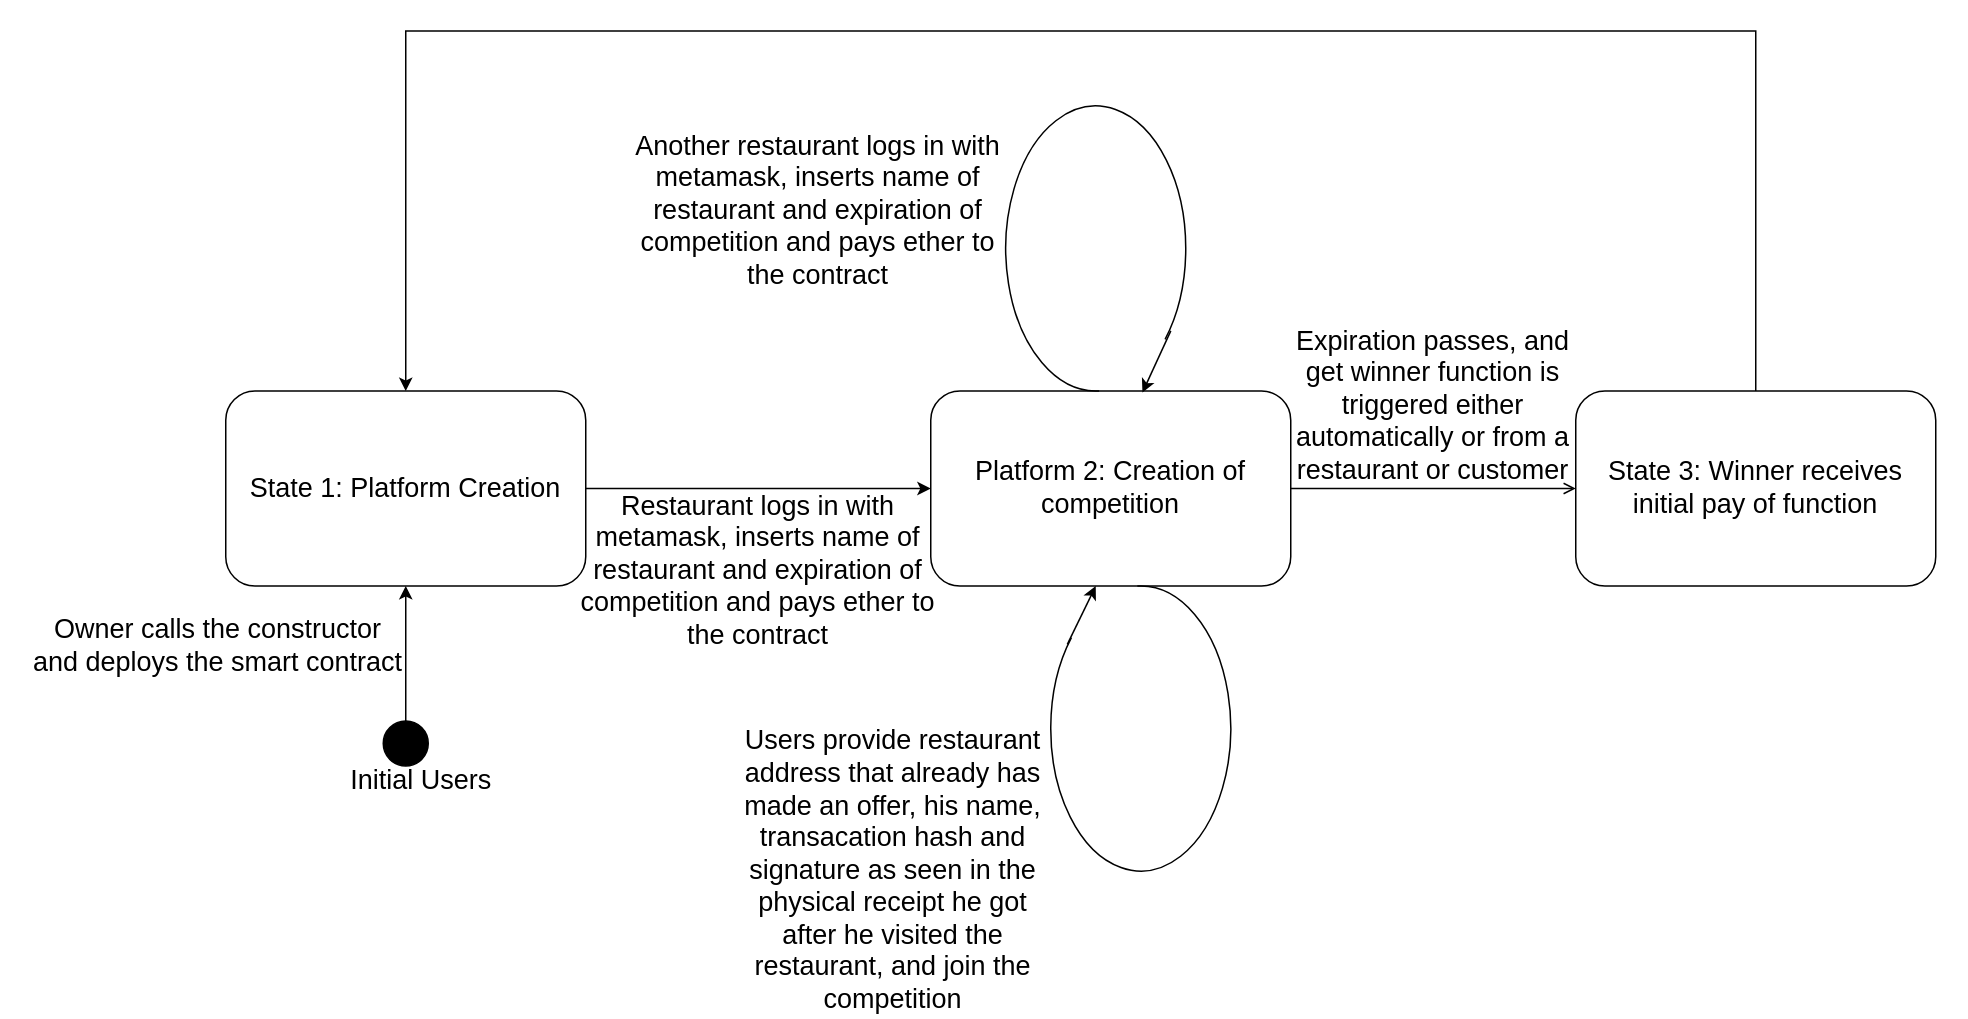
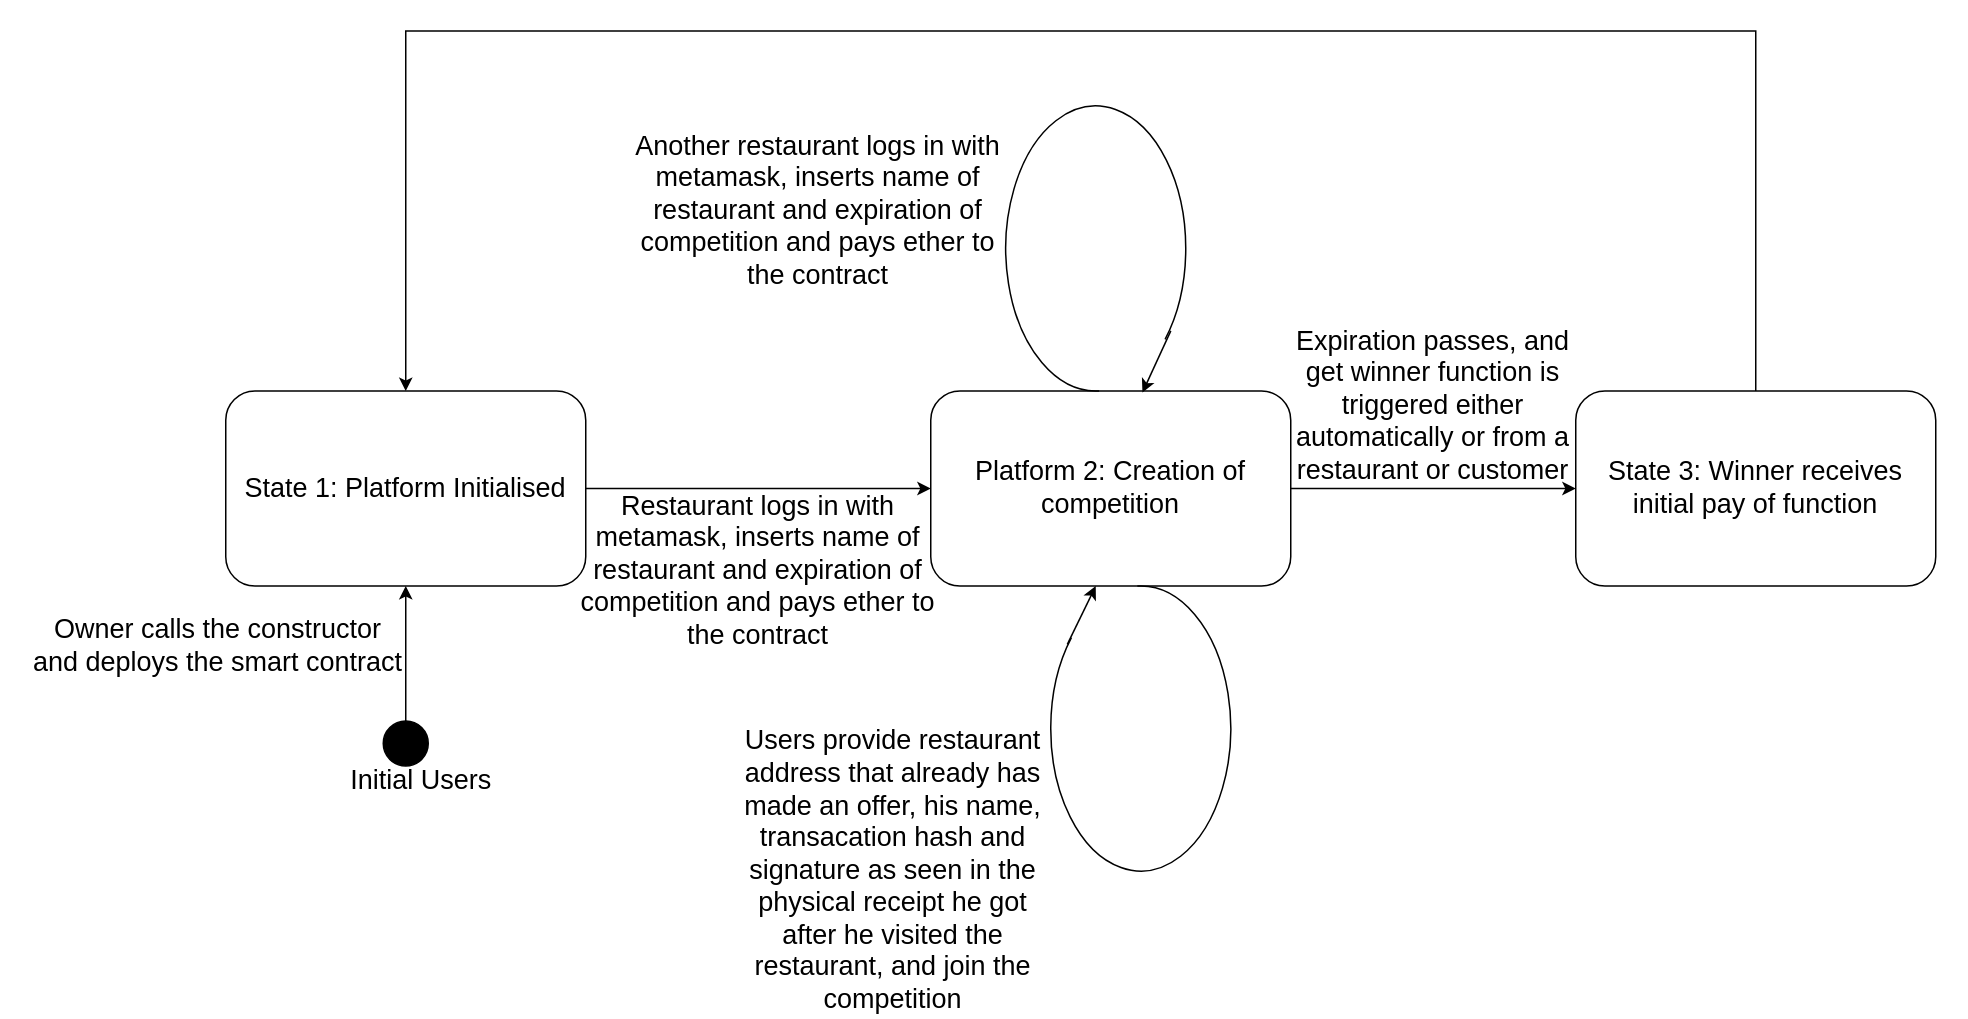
  <mxCell id="0" />
  <mxCell id="1" parent="0" />
  <mxCell id="2" style="edgeStyle=orthogonalEdgeStyle;rounded=0;orthogonalLoop=1;jettySize=auto;html=1;exitX=1;exitY=0.5;exitDx=0;exitDy=0;entryX=0;entryY=0.5;entryDx=0;entryDy=0;" edge="1" parent="1" source="3" target="9"><mxGeometry relative="1" as="geometry"><mxPoint x="530" y="325" as="targetPoint" /></mxGeometry></mxCell>
- <mxCell id="3" value="&lt;font style=&quot;font-size: 18px&quot;&gt;State 1: Platform Creation&lt;/font&gt;" style="rounded=1;whiteSpace=wrap;html=1;fontSize=16;" vertex="1" parent="1"><mxGeometry x="150" y="260" width="240" height="130" as="geometry" /></mxCell>
+ <mxCell id="3" value="&lt;font style=&quot;font-size: 18px&quot;&gt;State 1: Platform Initialised&lt;/font&gt;" style="rounded=1;whiteSpace=wrap;html=1;fontSize=16;" vertex="1" parent="1"><mxGeometry x="150" y="260" width="240" height="130" as="geometry" /></mxCell>
  <mxCell id="4" value="" style="ellipse;whiteSpace=wrap;html=1;aspect=fixed;fillColor=#000000;" vertex="1" parent="1"><mxGeometry x="255" y="480" width="30" height="30" as="geometry" /></mxCell>
  <mxCell id="5" value="&lt;font style=&quot;font-size: 18px&quot;&gt;Initial Users&lt;/font&gt;" style="text;html=1;align=center;verticalAlign=middle;resizable=0;points=[];autosize=1;" vertex="1" parent="1"><mxGeometry x="230" y="510" width="100" height="20" as="geometry" /></mxCell>
  <mxCell id="6" value="" style="endArrow=classic;html=1;entryX=0.5;entryY=1;entryDx=0;entryDy=0;exitX=0.5;exitY=0;exitDx=0;exitDy=0;" edge="1" parent="1" source="4" target="3"><mxGeometry width="50" height="50" relative="1" as="geometry"><mxPoint x="910" y="490" as="sourcePoint" /><mxPoint x="960" y="440" as="targetPoint" /></mxGeometry></mxCell>
  <mxCell id="7" value="&lt;font style=&quot;font-size: 18px&quot;&gt;Owner calls the constructor and deploys the smart contract&lt;/font&gt;" style="text;html=1;strokeColor=none;fillColor=none;align=center;verticalAlign=middle;whiteSpace=wrap;rounded=0;" vertex="1" parent="1"><mxGeometry x="20" y="380" width="250" height="100" as="geometry" /></mxCell>
- <mxCell id="8" style="edgeStyle=orthogonalEdgeStyle;rounded=0;orthogonalLoop=1;jettySize=auto;html=1;exitX=1;exitY=0.5;exitDx=0;exitDy=0;entryX=0;entryY=0.5;entryDx=0;entryDy=0;endArrow=open;" edge="1" parent="1" source="9" target="15"><mxGeometry relative="1" as="geometry" /></mxCell>
+ <mxCell id="8" style="edgeStyle=orthogonalEdgeStyle;rounded=0;orthogonalLoop=1;jettySize=auto;html=1;exitX=1;exitY=0.5;exitDx=0;exitDy=0;entryX=0;entryY=0.5;entryDx=0;entryDy=0;" edge="1" parent="1" source="9" target="15"><mxGeometry relative="1" as="geometry" /></mxCell>
  <mxCell id="9" value="&lt;font style=&quot;font-size: 18px&quot;&gt;Platform 2: Creation of competition&lt;/font&gt;" style="rounded=1;whiteSpace=wrap;html=1;fontSize=16;" vertex="1" parent="1"><mxGeometry x="620" y="260" width="240" height="130" as="geometry" /></mxCell>
  <mxCell id="10" value="&lt;font style=&quot;font-size: 18px&quot;&gt;Restaurant logs in with metamask, inserts name of restaurant and expiration of competition and pays ether to the contract&lt;/font&gt;" style="text;html=1;strokeColor=none;fillColor=none;align=center;verticalAlign=middle;whiteSpace=wrap;rounded=0;" vertex="1" parent="1"><mxGeometry x="380" y="330" width="250" height="100" as="geometry" /></mxCell>
  <mxCell id="11" value="" style="verticalLabelPosition=bottom;verticalAlign=top;html=1;shape=mxgraph.basic.arc;startAngle=0.244;endAngle=0.11;fillColor=#000000;direction=south;" vertex="1" parent="1"><mxGeometry x="670" y="70" width="120" height="190" as="geometry" /></mxCell>
  <mxCell id="12" value="" style="endArrow=classic;html=1;exitX=0.789;exitY=0.083;exitDx=0;exitDy=0;exitPerimeter=0;entryX=0.588;entryY=0.008;entryDx=0;entryDy=0;entryPerimeter=0;" edge="1" parent="1" source="11" target="9"><mxGeometry width="50" height="50" relative="1" as="geometry"><mxPoint x="680" y="480" as="sourcePoint" /><mxPoint x="1000" y="240" as="targetPoint" /></mxGeometry></mxCell>
  <mxCell id="13" value="&lt;font style=&quot;font-size: 18px&quot;&gt;Another restaurant logs in with metamask, inserts name of restaurant and expiration of competition and pays ether to the contract&lt;/font&gt;" style="text;html=1;strokeColor=none;fillColor=none;align=center;verticalAlign=middle;whiteSpace=wrap;rounded=0;" vertex="1" parent="1"><mxGeometry x="420" y="90" width="250" height="100" as="geometry" /></mxCell>
  <mxCell id="14" style="edgeStyle=orthogonalEdgeStyle;rounded=0;orthogonalLoop=1;jettySize=auto;html=1;exitX=0.5;exitY=0;exitDx=0;exitDy=0;entryX=0.5;entryY=0;entryDx=0;entryDy=0;" edge="1" parent="1" source="15" target="3"><mxGeometry relative="1" as="geometry"><mxPoint x="1170" y="70" as="targetPoint" /><Array as="points"><mxPoint x="1170" y="20" /><mxPoint x="270" y="20" /></Array></mxGeometry></mxCell>
  <mxCell id="15" value="&lt;font style=&quot;font-size: 18px&quot;&gt;State 3: Winner receives initial pay of function&lt;/font&gt;" style="rounded=1;whiteSpace=wrap;html=1;fontSize=16;" vertex="1" parent="1"><mxGeometry x="1050" y="260" width="240" height="130" as="geometry" /></mxCell>
  <mxCell id="16" value="&lt;span style=&quot;font-size: 18px&quot;&gt;Users provide restaurant address that already has made an offer, his name, transacation hash and signature as seen in the physical receipt he got after he visited the restaurant, and join the competition&lt;/span&gt;" style="text;html=1;strokeColor=none;fillColor=none;align=center;verticalAlign=middle;whiteSpace=wrap;rounded=0;" vertex="1" parent="1"><mxGeometry x="490" y="530" width="210" height="100" as="geometry" /></mxCell>
  <mxCell id="17" value="" style="verticalLabelPosition=bottom;verticalAlign=top;html=1;shape=mxgraph.basic.arc;startAngle=0.244;endAngle=0.11;fillColor=#000000;direction=north;" vertex="1" parent="1"><mxGeometry x="700" y="390" width="120" height="190" as="geometry" /></mxCell>
  <mxCell id="18" value="" style="endArrow=classic;html=1;exitX=0.795;exitY=0.092;exitDx=0;exitDy=0;exitPerimeter=0;" edge="1" parent="1" source="17"><mxGeometry width="50" height="50" relative="1" as="geometry"><mxPoint x="680" y="430" as="sourcePoint" /><mxPoint x="730" y="390" as="targetPoint" /></mxGeometry></mxCell>
  <mxCell id="19" value="&lt;font style=&quot;font-size: 18px&quot;&gt;Expiration passes, and get winner function is triggered either automatically or from a restaurant or customer&lt;/font&gt;" style="text;html=1;strokeColor=none;fillColor=none;align=center;verticalAlign=middle;whiteSpace=wrap;rounded=0;" vertex="1" parent="1"><mxGeometry x="850" y="220" width="210" height="100" as="geometry" /></mxCell>
